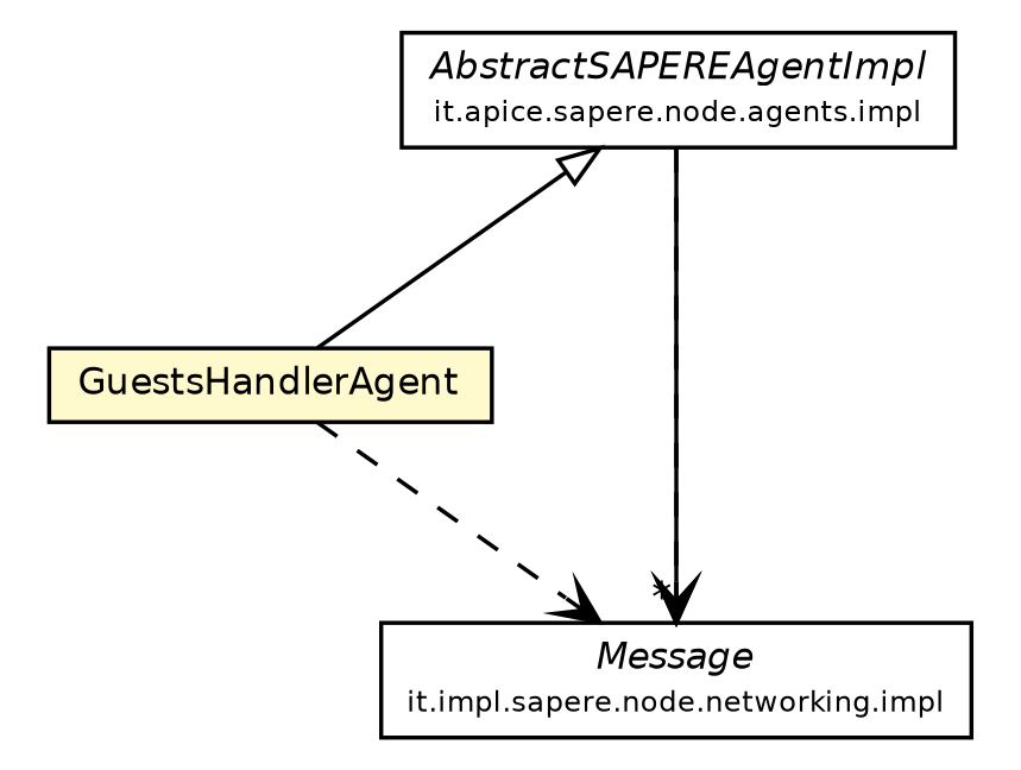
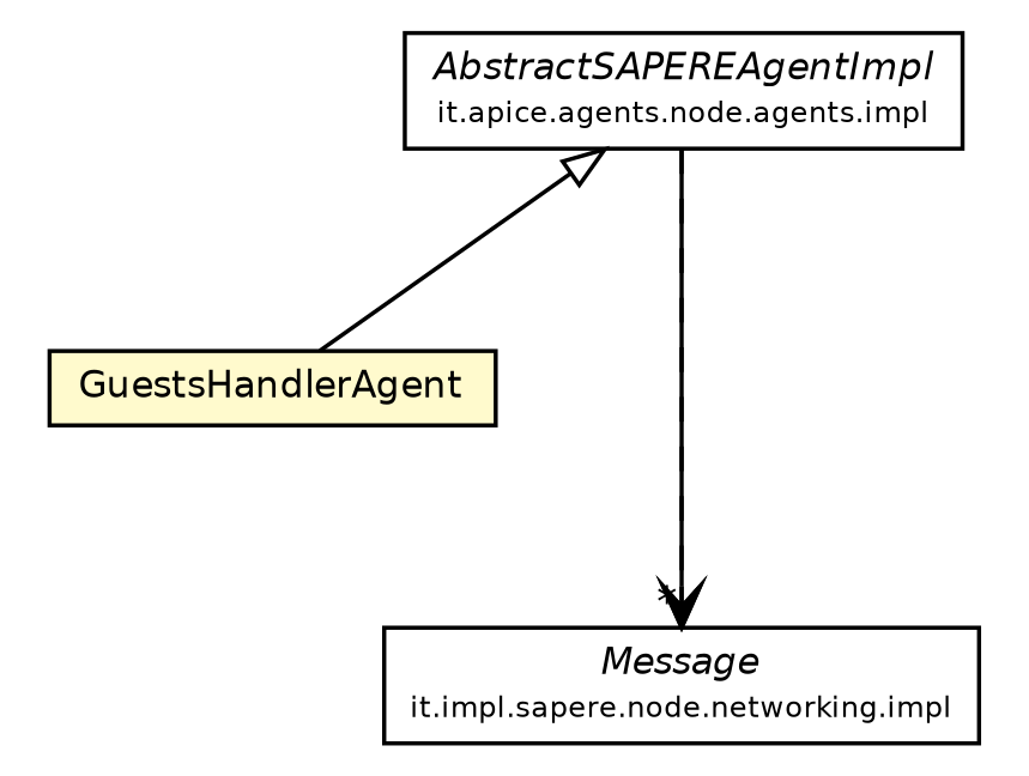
  digraph {
    node [fontcolor=black fontname=Helvetica fontsize=9.0 shape=plaintext]
    edge [fontname=Helvetica fontsize=10.0 headport=p labelfontname=Helvetica labelfontsize=10 tailport=p arrowhead=open color=black fontcolor=black]
-   n1 [label=<<table border="0" cellborder="1" cellspacing="0" cellpadding="2" port="p" href="../../../agents/impl/AbstractSAPEREAgentImpl.html"> 		<tr><td><table border="0" cellspacing="0" cellpadding="1"> 			<tr><td><font face="Helvetica-Oblique"> AbstractSAPEREAgentImpl </font></td></tr> 			<tr><td><font point-size="7.0"> it.apice.sapere.node.agents.impl </font></td></tr> 		</table></td></tr> 		</table>>]
+   n1 [label=<<table border="0" cellborder="1" cellspacing="0" cellpadding="2" port="p" href="../../../agents/impl/AbstractSAPEREAgentImpl.html"> 		<tr><td><table border="0" cellspacing="0" cellpadding="1"> 			<tr><td><font face="Helvetica-Oblique"> AbstractSAPEREAgentImpl </font></td></tr> 			<tr><td><font point-size="7.0"> it.apice.agents.node.agents.impl </font></td></tr> 		</table></td></tr> 		</table>>]
    n2 [label=<<table border="0" cellborder="1" cellspacing="0" cellpadding="2" port="p" bgcolor="lemonChiffon" href="./GuestsHandlerAgent.html"> 		<tr><td><table border="0" cellspacing="0" cellpadding="1"> 			<tr><td> GuestsHandlerAgent </td></tr> 		</table></td></tr> 		</table>>]
    n3 [label=<<table border="0" cellborder="1" cellspacing="0" cellpadding="2" port="p" href="../../impl/Message.html"> 		<tr><td><table border="0" cellspacing="0" cellpadding="1"> 			<tr><td><font face="Helvetica-Oblique"> Message </font></td></tr> 			<tr><td><font point-size="7.0"> it.impl.sapere.node.networking.impl </font></td></tr> 		</table></td></tr> 		</table>>]
    n1 -> n2 [arrowtail=empty dir=back fontsize=10 arrowhead="" color="" fontcolor=""]
    n1 -> n3 [headlabel="*"]
    n1 -> n3 [style=dashed]
-   n2 -> n3 [style=dashed]
  }
